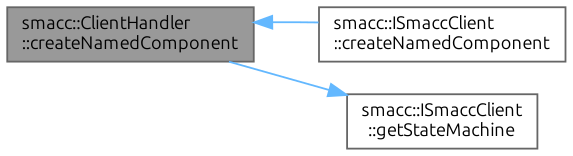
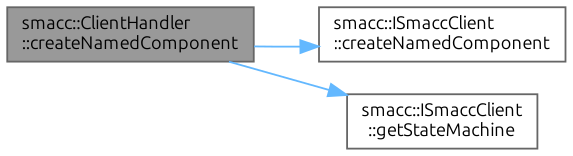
  digraph {
    fontname=Ubuntu
    rankdir=LR
    node [color=grey40 fillcolor=white fontname=Ubuntu fontsize=10 shape=box style=filled]
    edge [color=steelblue1 fontname=Ubuntu fontsize=10 labelfontname=Helvetica labelfontsize=10 style=solid]
    n1 [color=gray40 fillcolor=grey60 fontcolor=black height=0.2 label="smacc::ClientHandler\l::createNamedComponent" width=0.4]
    n2 [height=0.2 label="smacc::ISmaccClient\l::createNamedComponent" width=0.4]
    n3 [height=0.2 label="smacc::ISmaccClient\l::getStateMachine" width=0.4]
-   n2 -> n1
+   n1 -> n2
    n1 -> n3
  }
